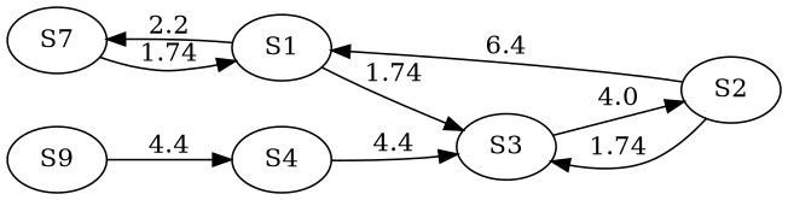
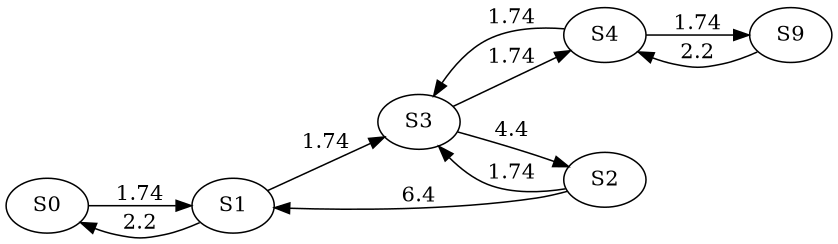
  digraph {
    rankdir=LR
-   S0 [label=S7]
+   S0
    S1
    S3
    S2
    S4
    n6 [label=S9]
    S0 -> S1 [label=1.74]
    S1 -> S0 [label=2.2]
    S1 -> S3 [label=1.74]
-   S3 -> S2 [label=4.0]
+   S3 -> S2 [label=4.4]
+   S3 -> S4 [label=1.74]
    S2 -> S1 [label=6.4]
    S2 -> S3 [label=1.74]
-   S4 -> S3 [label=4.4]
-   n6 -> S4 [label=4.4]
+   S4 -> S3 [label=1.74]
+   S4 -> n6 [label=1.74]
+   n6 -> S4 [label=2.2]
  }
